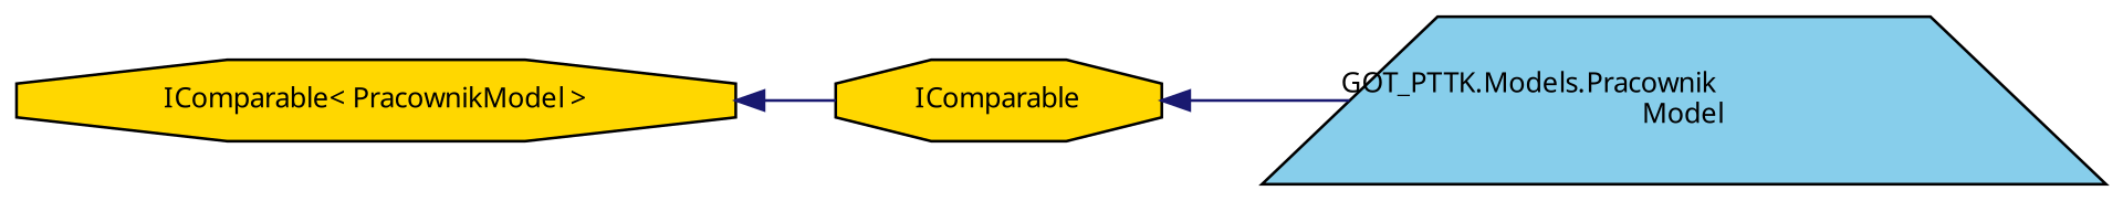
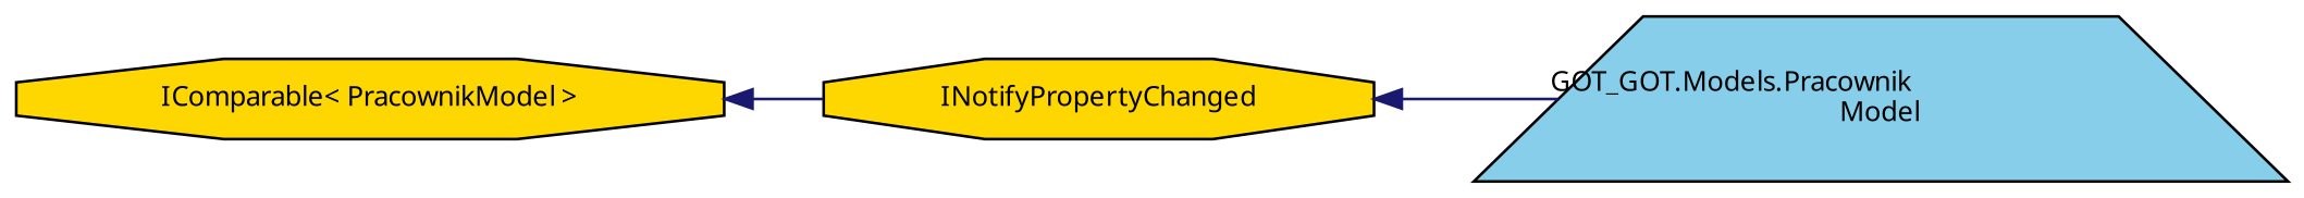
  digraph {
    fontname="Noto Sans"
    rankdir=LR
    node [color=black fillcolor=gold fontname="Noto Sans" fontsize=10 shape=octagon style=filled]
    edge [color=midnightblue dir=back fontname="Noto Sans" fontsize=10 labelfontname=Helvetica labelfontsize=10 style=solid]
-   n1 [fillcolor=skyblue fontcolor=black height=0.2 label="GOT_PTTK.Models.Pracownik\lModel" shape=trapezium width=0.4]
-   n2 [height=0.2 label=IComparable width=0.4]
+   n1 [fillcolor=skyblue fontcolor=black height=0.2 label="GOT_GOT.Models.Pracownik\lModel" shape=trapezium width=0.4]
+   n2 [height=0.2 label=INotifyPropertyChanged width=0.4]
    n3 [height=0.2 label="IComparable\< PracownikModel \>" width=0.4]
    n2 -> n1
    n3 -> n2
  }
